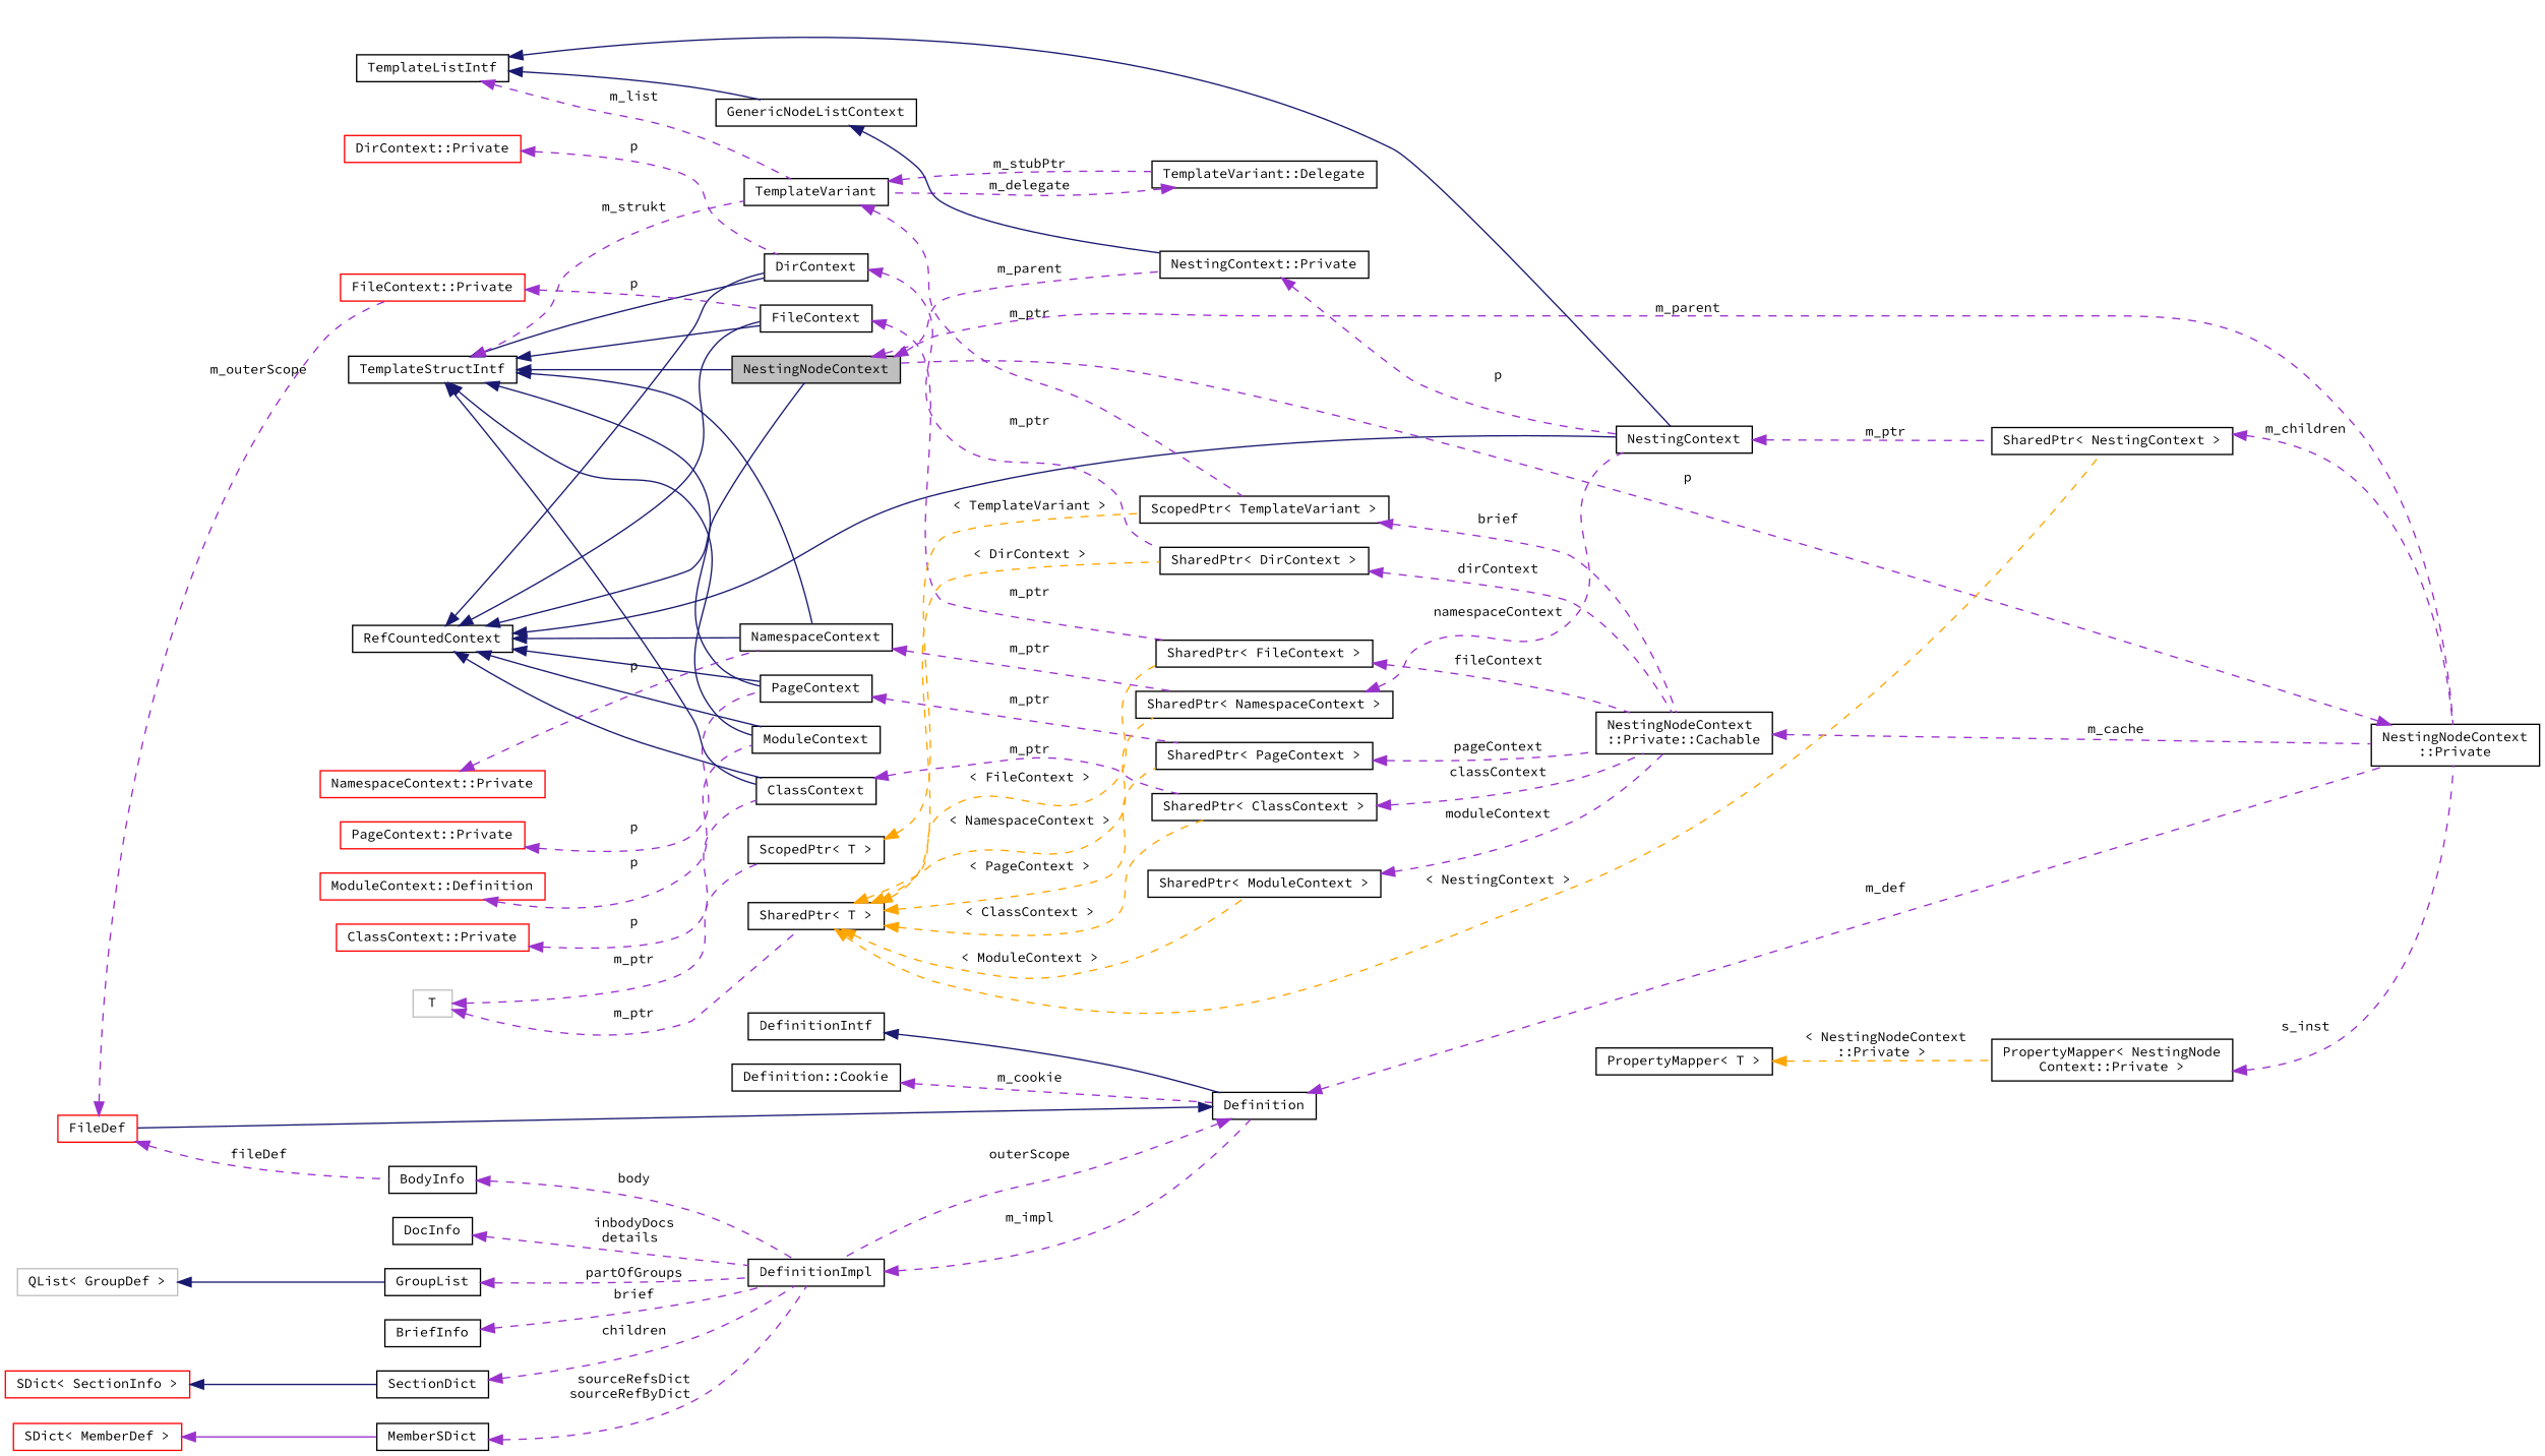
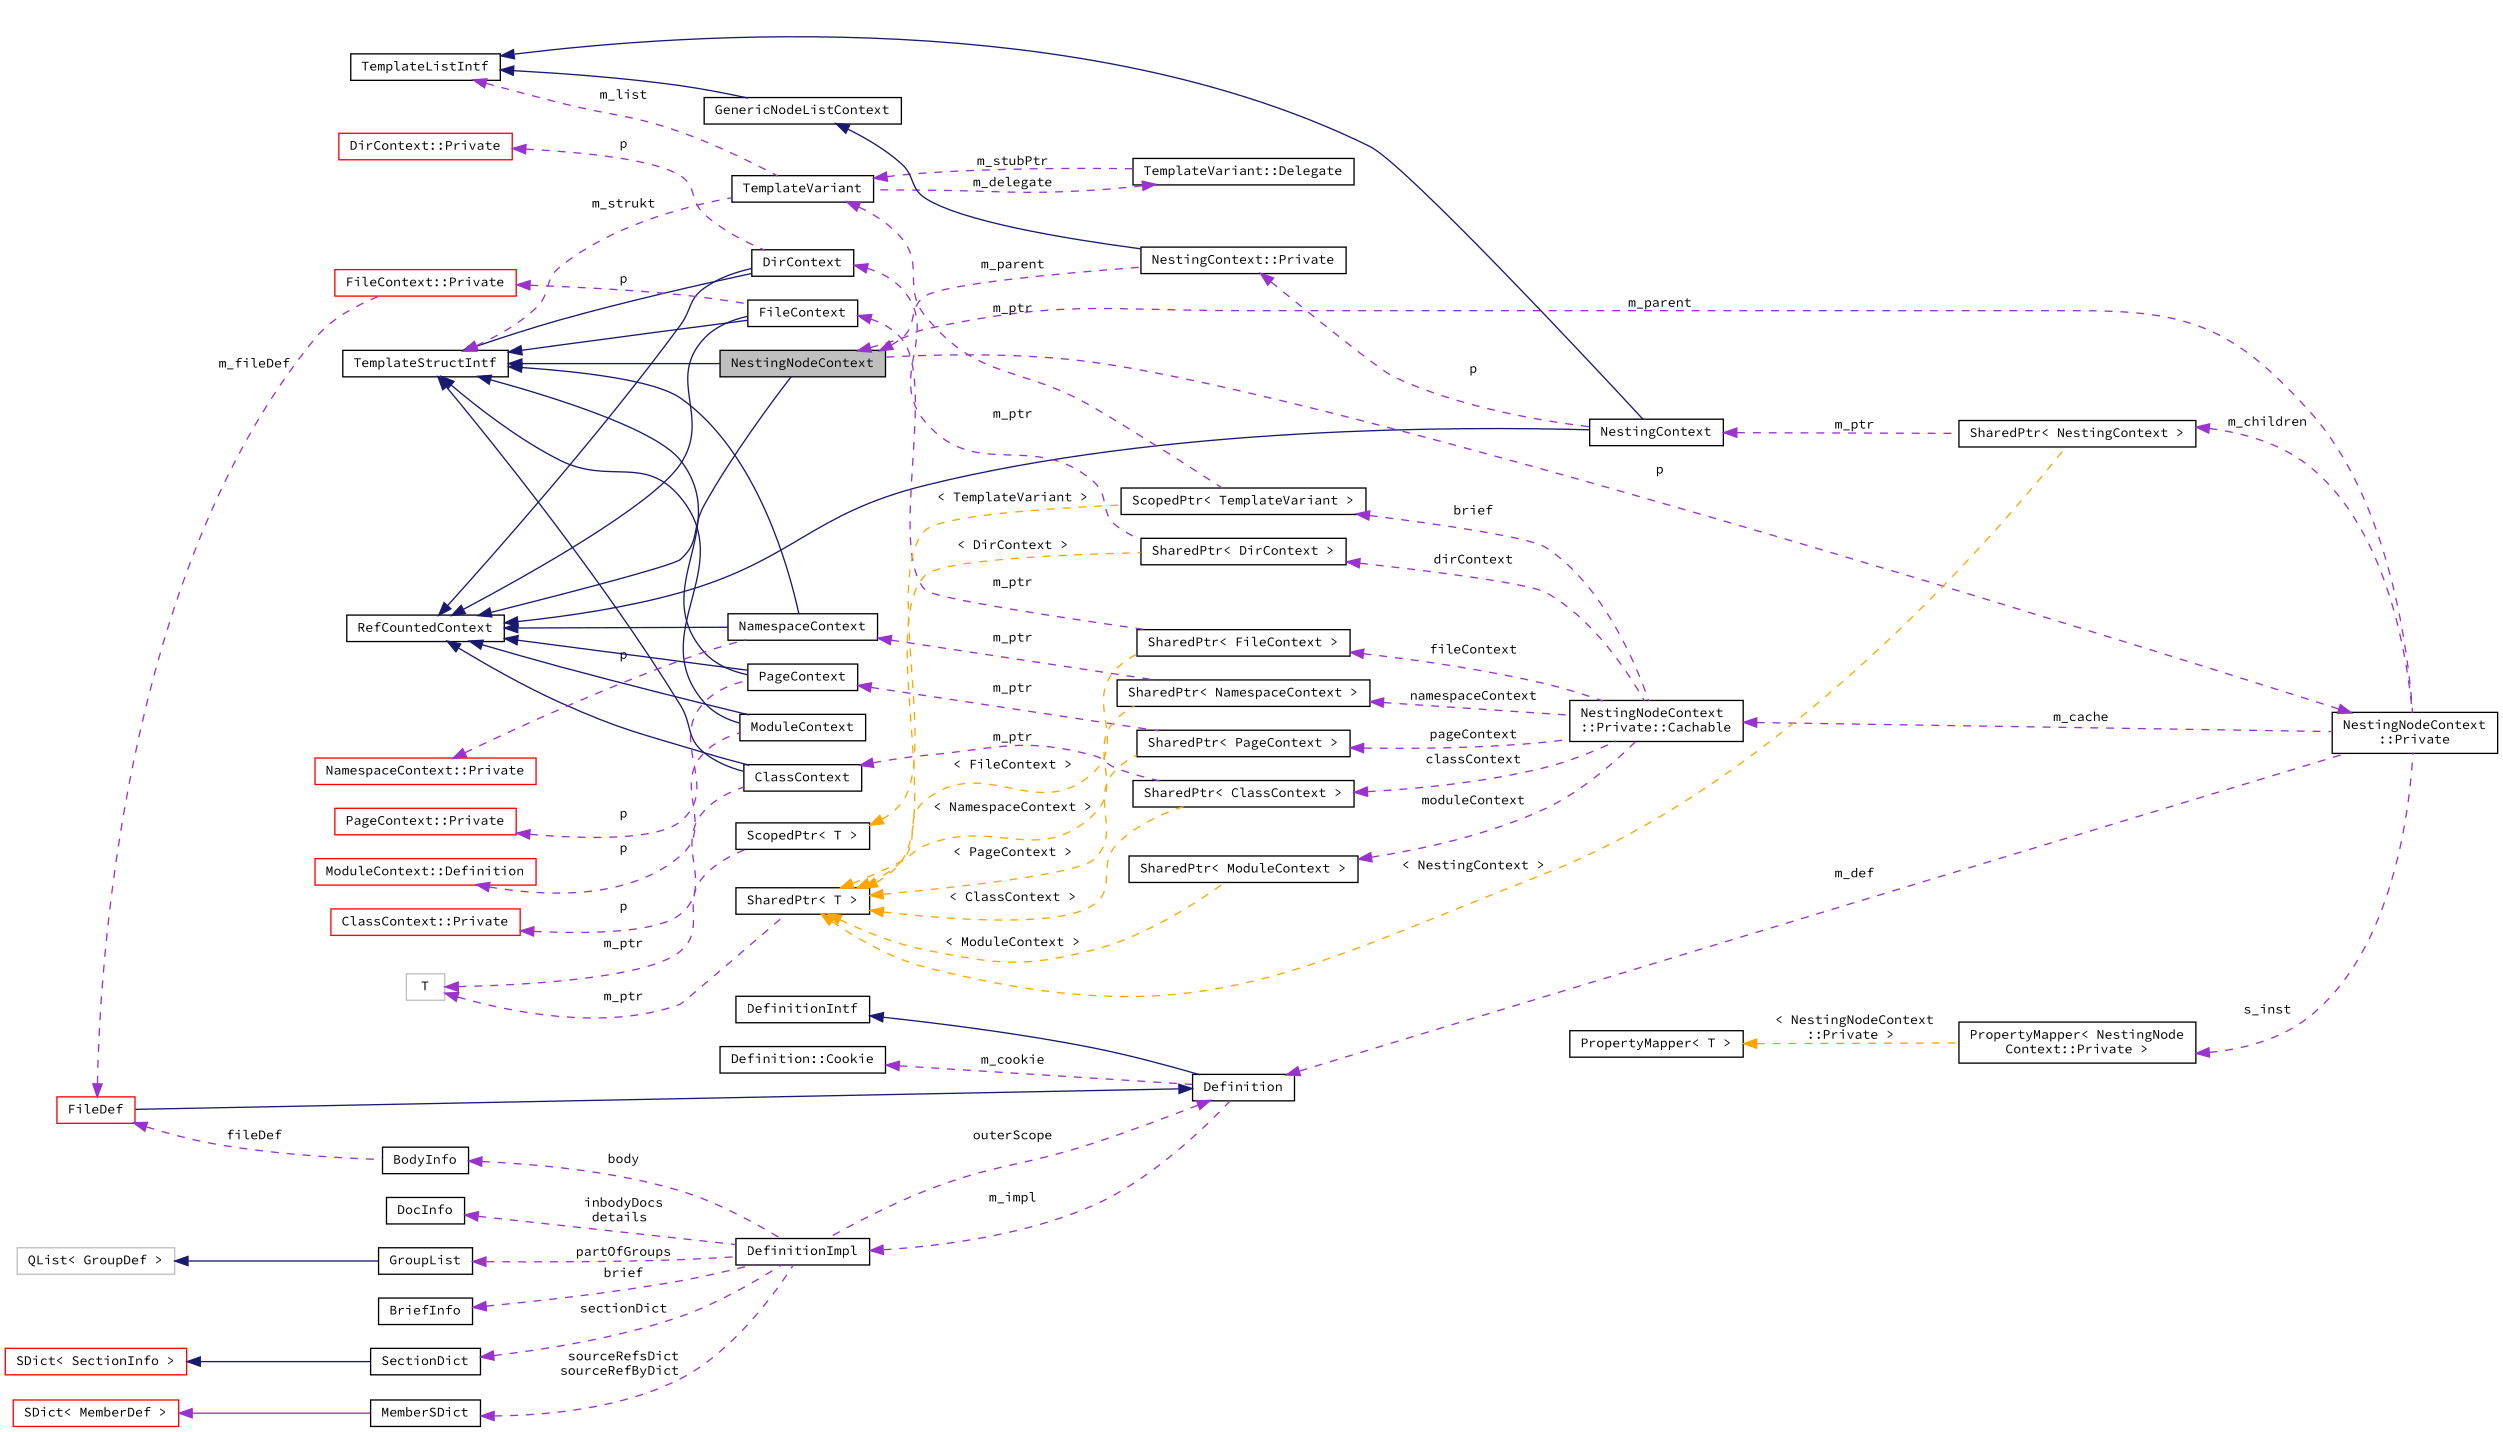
  digraph {
    fontname="Source Code Pro"
    rankdir=LR
    node [color=black fillcolor=white fontname="Source Code Pro" fontsize=10 shape=record style=filled]
    edge [color=darkorchid3 dir=back fontname="Source Code Pro" fontsize=10 labelfontname=Helvetica labelfontsize=10 style=dashed]
    n1 [fillcolor=grey75 fontcolor=black height=0.2 label=NestingNodeContext width=0.4]
    n2 [height=0.2 label="NestingNodeContext\l::Private" width=0.4]
    n3 [height=0.2 label="NestingContext::Private" width=0.4]
    n4 [height=0.2 label=NestingContext width=0.4]
    n5 [height=0.2 label=RefCountedContext width=0.4]
    n6 [height=0.2 label=ClassContext width=0.4]
    n7 [height=0.2 label=FileContext width=0.4]
    n8 [height=0.2 label=PageContext width=0.4]
    n9 [height=0.2 label=ModuleContext width=0.4]
    n10 [height=0.2 label=DirContext width=0.4]
    n11 [height=0.2 label=NamespaceContext width=0.4]
    n12 [height=0.2 label="SharedPtr\< ClassContext \>" width=0.4]
    n13 [height=0.2 label="SharedPtr\< FileContext \>" width=0.4]
    n14 [height=0.2 label="SharedPtr\< PageContext \>" width=0.4]
    n15 [height=0.2 label="SharedPtr\< DirContext \>" width=0.4]
    n16 [height=0.2 label="SharedPtr\< NamespaceContext \>" width=0.4]
    n17 [height=0.2 label="SharedPtr\< NestingContext \>" width=0.4]
    n18 [height=0.2 label=TemplateStructIntf width=0.4]
    n19 [height=0.2 label=TemplateVariant width=0.4]
    n20 [height=0.2 label="ScopedPtr\< TemplateVariant \>" width=0.4]
    n21 [height=0.2 label="TemplateVariant::Delegate" width=0.4]
    n22 [height=0.2 label="PropertyMapper\< NestingNode\lContext::Private \>" width=0.4]
    n23 [height=0.2 label="PropertyMapper\< T \>" width=0.4]
    n24 [height=0.2 label="NestingNodeContext\l::Private::Cachable" width=0.4]
    n25 [color=red height=0.2 label="ClassContext::Private" width=0.4]
    n26 [height=0.2 label="SharedPtr\< T \>" width=0.4]
    n27 [height=0.2 label="SharedPtr\< ModuleContext \>" width=0.4]
    n28 [color=grey75 height=0.2 label=T width=0.4]
    n29 [height=0.2 label="ScopedPtr\< T \>" width=0.4]
    n30 [color=red height=0.2 label="FileContext::Private" width=0.4]
    n31 [color=red height=0.2 label=FileDef width=0.4]
    n32 [height=0.2 label=BodyInfo width=0.4]
    n33 [height=0.2 label=DefinitionImpl width=0.4]
    n34 [height=0.2 label=Definition width=0.4]
    n35 [height=0.2 label=DefinitionIntf width=0.4]
    n36 [height=0.2 label="Definition::Cookie" width=0.4]
    n37 [height=0.2 label=SectionDict width=0.4]
    n38 [color=red height=0.2 label="SDict\< SectionInfo \>" width=0.4]
    n39 [height=0.2 label=MemberSDict width=0.4]
    n40 [color=red height=0.2 label="SDict\< MemberDef \>" width=0.4]
    n41 [height=0.2 label=GroupList width=0.4]
    n42 [color=grey75 height=0.2 label="QList\< GroupDef \>" width=0.4]
    n43 [height=0.2 label=DocInfo width=0.4]
    n44 [height=0.2 label=BriefInfo width=0.4]
    n45 [color=red height=0.2 label="PageContext::Private" width=0.4]
    n46 [height=0.2 label=TemplateListIntf width=0.4]
    n47 [height=0.2 label=GenericNodeListContext width=0.4]
    n48 [color=red height=0.2 label="ModuleContext::Definition" width=0.4]
    n49 [color=red height=0.2 label="DirContext::Private" width=0.4]
    n50 [color=red height=0.2 label="NamespaceContext::Private" width=0.4]
    n1 -> n2 [label=" m_parent"]
    n1 -> n3 [label=" m_parent"]
    n2 -> n1 [label=" p"]
    n3 -> n4 [label=" p"]
    n4 -> n17 [label=" m_ptr"]
    n5 -> n1 [color=midnightblue style=solid]
    n5 -> n4 [color=midnightblue style=solid]
    n5 -> n6 [color=midnightblue style=solid]
    n5 -> n7 [color=midnightblue style=solid]
    n5 -> n8 [color=midnightblue style=solid]
    n5 -> n9 [color=midnightblue style=solid]
    n5 -> n10 [color=midnightblue style=solid]
    n5 -> n11 [color=midnightblue style=solid]
    n6 -> n12 [label=" m_ptr"]
    n7 -> n13 [label=" m_ptr"]
    n8 -> n14 [label=" m_ptr"]
    n10 -> n15 [label=" m_ptr"]
    n11 -> n16 [label=" m_ptr"]
    n12 -> n24 [label=" classContext"]
    n13 -> n24 [label=" fileContext"]
    n14 -> n24 [label=" pageContext"]
    n15 -> n24 [label=" dirContext"]
-   n16 -> n4 [label=" namespaceContext"]
+   n16 -> n24 [label=" namespaceContext"]
    n17 -> n2 [label=" m_children"]
    n18 -> n1 [color=midnightblue style=solid]
    n18 -> n6 [color=midnightblue style=solid]
    n18 -> n7 [color=midnightblue style=solid]
    n18 -> n8 [color=midnightblue style=solid]
    n18 -> n9 [color=midnightblue style=solid]
    n18 -> n10 [color=midnightblue style=solid]
    n18 -> n11 [color=midnightblue style=solid]
    n18 -> n19 [label=" m_strukt"]
    n19 -> n20 [label=" m_ptr"]
    n19 -> n21 [label=" m_stubPtr"]
    n20 -> n24 [label=" brief"]
    n21 -> n19 [label=" m_delegate"]
    n22 -> n2 [label=" s_inst"]
    n23 -> n22 [color=orange label=" \< NestingNodeContext\l::Private \>"]
    n24 -> n2 [label=" m_cache"]
    n25 -> n6 [label=" p"]
    n26 -> n12 [color=orange label=" \< ClassContext \>"]
    n26 -> n13 [color=orange label=" \< FileContext \>"]
    n26 -> n14 [color=orange label=" \< PageContext \>"]
    n26 -> n15 [color=orange label=" \< DirContext \>"]
    n26 -> n16 [color=orange label=" \< NamespaceContext \>"]
    n26 -> n17 [color=orange label=" \< NestingContext \>"]
    n26 -> n27 [color=orange label=" \< ModuleContext \>"]
    n27 -> n24 [label=" moduleContext"]
    n28 -> n26 [label=" m_ptr"]
    n28 -> n29 [label=" m_ptr"]
    n29 -> n20 [color=orange label=" \< TemplateVariant \>"]
    n30 -> n7 [label=" p"]
-   n31 -> n30 [label=" m_outerScope"]
+   n31 -> n30 [label=" m_fileDef"]
    n31 -> n32 [label=" fileDef"]
    n32 -> n33 [label=" body"]
    n33 -> n34 [label=" m_impl"]
    n34 -> n2 [label=" m_def"]
    n34 -> n31 [color=midnightblue style=solid]
    n34 -> n33 [label=" outerScope"]
    n35 -> n34 [color=midnightblue style=solid]
    n36 -> n34 [label=" m_cookie"]
-   n37 -> n33 [label=" children"]
+   n37 -> n33 [label=" sectionDict"]
    n38 -> n37 [color=midnightblue style=solid]
    n39 -> n33 [label=" sourceRefsDict\nsourceRefByDict"]
    n40 -> n39 [style=solid]
    n41 -> n33 [label=" partOfGroups"]
    n42 -> n41 [color=midnightblue style=solid]
    n43 -> n33 [label=" inbodyDocs\ndetails"]
    n44 -> n33 [label=" brief"]
    n45 -> n8 [label=" p"]
    n46 -> n4 [color=midnightblue style=solid]
    n46 -> n19 [label=" m_list"]
    n46 -> n47 [color=midnightblue style=solid]
    n47 -> n3 [color=midnightblue style=solid]
    n48 -> n9 [label=" p"]
    n49 -> n10 [label=" p"]
    n50 -> n11 [label=" p"]
  }
